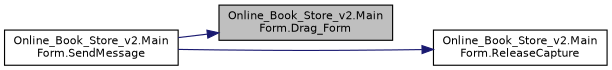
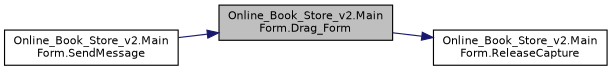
  digraph {
    rankdir=LR
    node [color=black fillcolor=white fontname=Helvetica fontsize=10 shape=record style=filled]
    edge [color=midnightblue fontname=Helvetica fontsize=10 labelfontname=Helvetica labelfontsize=10 style=solid]
    n1 [fillcolor=grey75 fontcolor=black height=0.2 label="Online_Book_Store_v2.Main\lForm.Drag_Form" width=0.4]
    n2 [height=0.2 label="Online_Book_Store_v2.Main\lForm.ReleaseCapture" width=0.4]
    n3 [height=0.2 label="Online_Book_Store_v2.Main\lForm.SendMessage" width=0.4]
-   n3 -> n2
+   n1 -> n2
    n3 -> n1
  }
